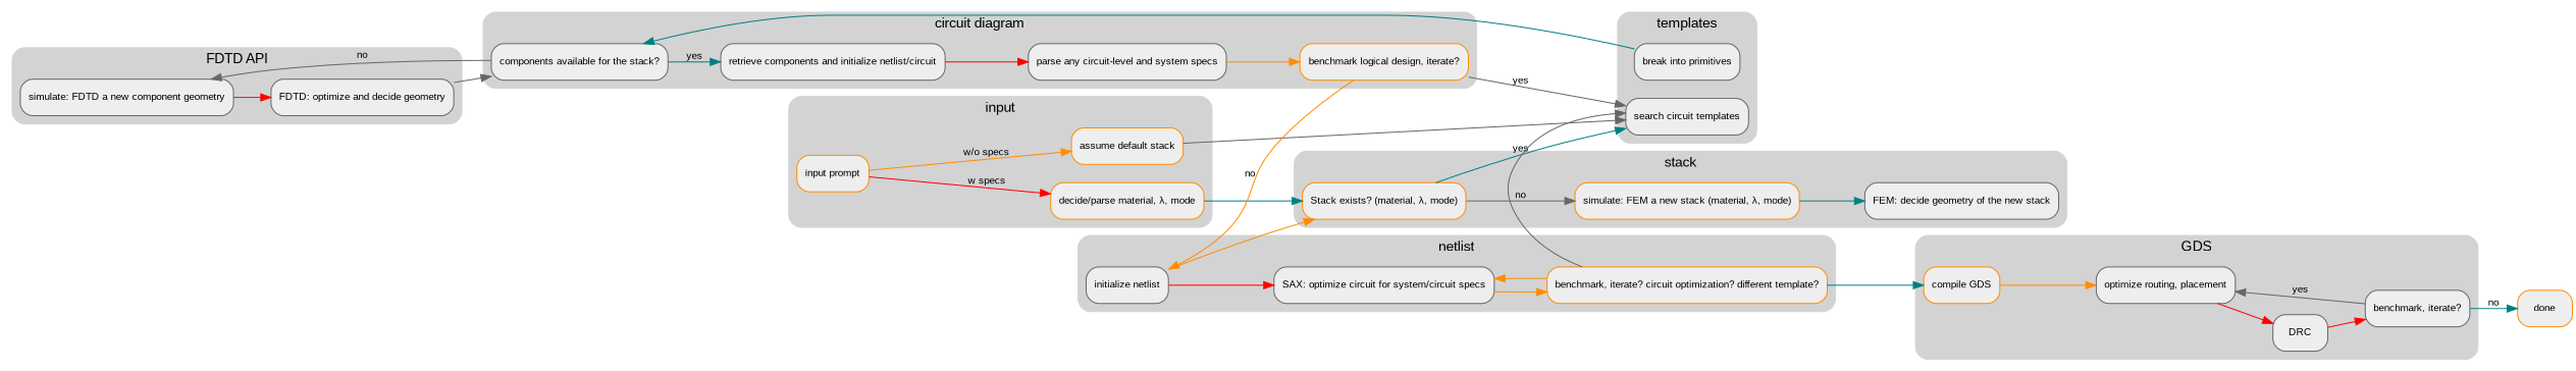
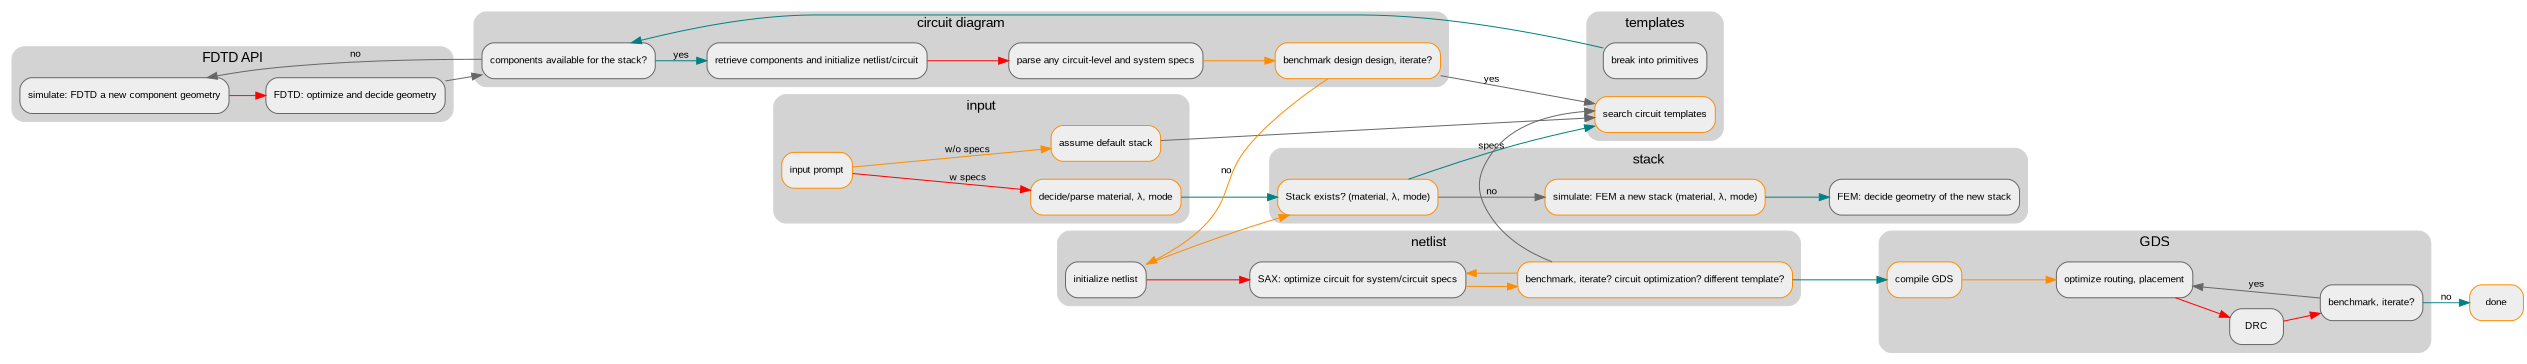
  digraph {
    rankdir=LR
    node [color=gray40 fillcolor="#eeeeee" fontcolor="#000000" fontname=Arial fontsize=10 shape=box style="rounded,filled"]
    edge [color=darkorange fontcolor="#000000" fontname=Arial fontsize=10]
    n1 [color=darkorange label="input prompt"]
    n2 [color=darkorange label="assume default stack"]
    n3 [color=darkorange label="decide/parse material, λ, mode"]
    n4 [color=darkorange label="Stack exists? (material, λ, mode)"]
    n5 [color=darkorange label="simulate: FEM a new stack (material, λ, mode)"]
    n6 [label="FEM: decide geometry of the new stack"]
-   n7 [label="search circuit templates"]
+   n7 [color=darkorange label="search circuit templates"]
    n8 [label="break into primitives"]
    n9 [label="components available for the stack?"]
    n10 [label="retrieve components and initialize netlist/circuit"]
    n11 [label="parse any circuit-level and system specs"]
-   n12 [color=darkorange label="benchmark logical design, iterate?"]
+   n12 [color=darkorange label="benchmark design design, iterate?"]
    n13 [label="initialize netlist"]
    n14 [label="SAX: optimize circuit for system/circuit specs"]
    n15 [color=darkorange label="benchmark, iterate? circuit optimization? different template?"]
    n16 [label="simulate: FDTD a new component geometry"]
    n17 [label="FDTD: optimize and decide geometry"]
    n18 [color=darkorange label="compile GDS"]
    n19 [label="optimize routing, placement"]
    n20 [label=DRC]
    n21 [label="benchmark, iterate?"]
    n22 [color=darkorange label=done]
    subgraph cluster_1 {
      color=lightgrey
      fontname=Arial
      label=input
      style="filled,rounded"
      n1
      n2
      n3
    }
    subgraph cluster_2 {
      color=lightgrey
      fontname=Arial
      label=stack
      style="filled,rounded"
      n4
      n5
      n6
    }
    subgraph cluster_3 {
      color=lightgrey
      fontname=Arial
      label=templates
      style="filled,rounded"
      n7
      n8
    }
    subgraph cluster_4 {
      color=lightgrey
      fontname=Arial
      label="circuit diagram"
      style="filled,rounded"
      n9
      n10
      n11
      n12
    }
    subgraph cluster_5 {
      color=lightgrey
      fontname=Arial
      label=netlist
      style="filled,rounded"
      n13
      n14
      n15
    }
    subgraph cluster_6 {
      color=lightgrey
      fontname=Arial
      label="FDTD API"
      style="filled,rounded"
      n16
      n17
    }
    subgraph cluster_7 {
      color=lightgrey
      fontname=Arial
      label=GDS
      style="filled,rounded"
      n18
      n19
      n20
      n21
    }
    n1 -> n2 [label="w/o specs"]
    n1 -> n3 [color=red label="w specs"]
    n2 -> n7 [color=gray40]
    n3 -> n4 [color=teal]
    n4 -> n5 [color=gray40 label=no]
-   n4 -> n7 [color=teal label=yes]
+   n4 -> n7 [color=teal label=specs]
    n5 -> n6 [color=teal]
    n8 -> n9 [color=teal]
    n9 -> n10 [color=teal label=yes]
    n9 -> n16 [color=gray40 label=no]
    n10 -> n11 [color=red]
    n11 -> n12
    n12 -> n7 [color=gray40 label=yes]
    n12 -> n13 [label=no]
    n13 -> n4
    n13 -> n14 [color=red]
    n14 -> n15
    n15 -> n7 [color=gray40]
    n15 -> n14
    n15 -> n18 [color=teal]
    n16 -> n17 [color=red]
    n17 -> n9 [color=gray40]
    n18 -> n19
    n19 -> n20 [color=red]
    n20 -> n21 [color=red]
    n21 -> n19 [color=gray40 label=yes]
    n21 -> n22 [color=teal label=no]
  }
